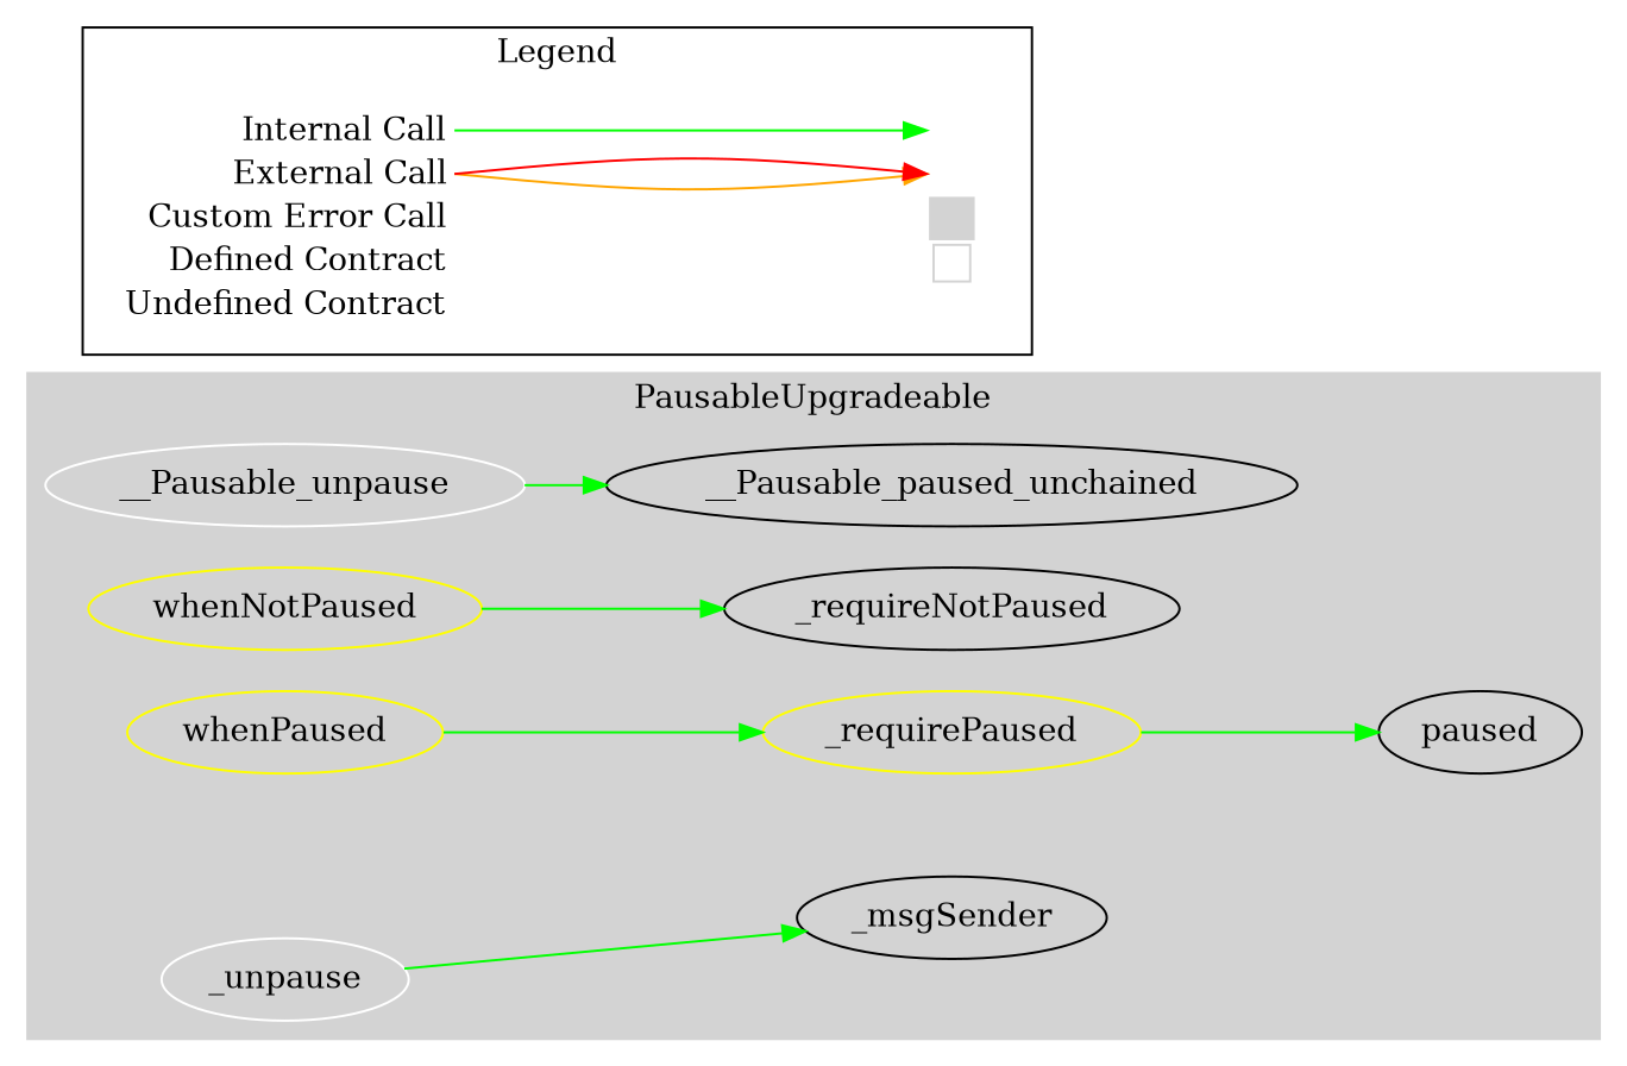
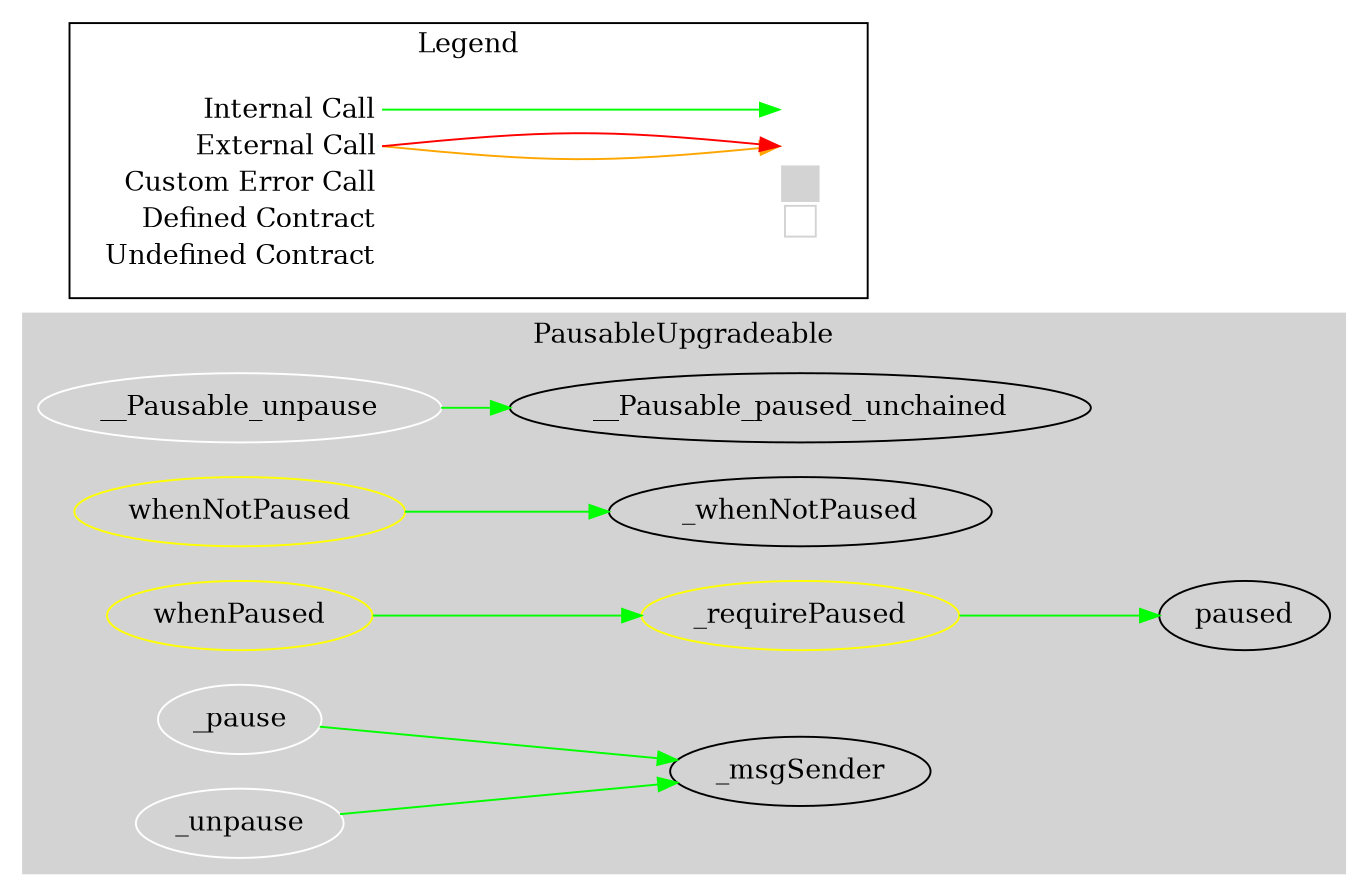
  digraph {
    compound=true
    rankdir=LR
    edge [color=green]
    n1 [color=white label=__Pausable_unpause]
    n2 [label=__Pausable_paused_unchained]
    n3 [color=yellow label=whenNotPaused]
    n4 [color=yellow label=whenPaused]
    n5 [label=paused]
-   n6 [label=_requireNotPaused]
+   n6 [label=_whenNotPaused]
    n7 [color=yellow label=_requirePaused]
+   n8 [color=white label=_pause]
    n9 [color=white label=_unpause]
    n10 [label=_msgSender]
    n11 [label=<<table border="0" cellpadding="2" cellspacing="0" cellborder="0">   <tr><td align="right" port="i1">Internal Call</td></tr>   <tr><td align="right" port="i2">External Call</td></tr>   <tr><td align="right" port="i2">Custom Error Call</td></tr>   <tr><td align="right" port="i3">Defined Contract</td></tr>   <tr><td align="right" port="i4">Undefined Contract</td></tr>   </table>> shape=plaintext]
    n12 [label=<<table border="0" cellpadding="2" cellspacing="0" cellborder="0">   <tr><td port="i1">&nbsp;&nbsp;&nbsp;</td></tr>   <tr><td port="i2">&nbsp;&nbsp;&nbsp;</td></tr>   <tr><td port="i3" bgcolor="lightgray">&nbsp;&nbsp;&nbsp;</td></tr>   <tr><td port="i4">     <table border="1" cellborder="0" cellspacing="0" cellpadding="7" color="lightgray">       <tr>        <td></td>       </tr>      </table>   </td></tr>   </table>> shape=plaintext]
    subgraph cluster_1 {
      bgcolor=lightgray
      color=lightgray
      label=PausableUpgradeable
      style=filled
      n1
      n2
      n3
      n4
      n5
      n6
      n7
+     n8
      n9
      n10
    }
    subgraph cluster_2 {
      label=Legend
      n11
      n12
    }
    n1 -> n2
    n3 -> n6
    n4 -> n7
    n7 -> n5
+   n8 -> n10
    n9 -> n10
    n11 -> n12 [headport="i1:w" tailport="i1:e"]
    n11 -> n12 [color=orange headport="i2:w" tailport="i2:e"]
    n11 -> n12 [color=red headport="i2:w" tailport="i2:e"]
  }
